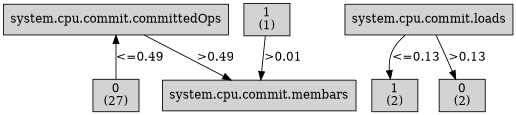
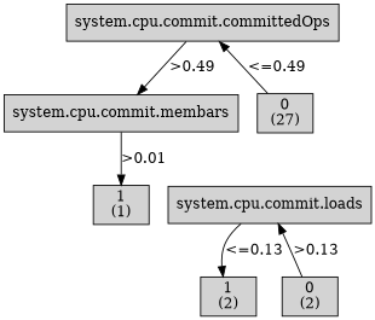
  digraph {
    node [shape=box style=filled weight=2]
    n1 [label="system.cpu.commit.committedOps\n" weight=1]
    n2 [label="0\n(27)\n"]
    n3 [label="system.cpu.commit.membars\n"]
    n4 [label="system.cpu.commit.loads\n" weight=3]
    n5 [label="1\n(1)\n" weight=3]
    n6 [label="1\n(2)\n" weight=4]
    n7 [label="0\n(2)\n" weight=4]
    subgraph sub_1 {
      rank=same
      n1
    }
    subgraph sub_2 {
      rank=same
      n2
      n3
    }
    subgraph sub_3 {
      rank=same
      n4
      n5
    }
    subgraph sub_4 {
      rank=same
      n6
      n7
    }
    n1 -> n3 [label=">0.49"]
    n2 -> n1 [label="<=0.49"]
-   n5 -> n3 [label=">0.01"]
+   n3 -> n5 [label=">0.01"]
    n4 -> n6 [label="<=0.13"]
-   n4 -> n7 [label=">0.13"]
+   n7 -> n4 [label=">0.13"]
  }
